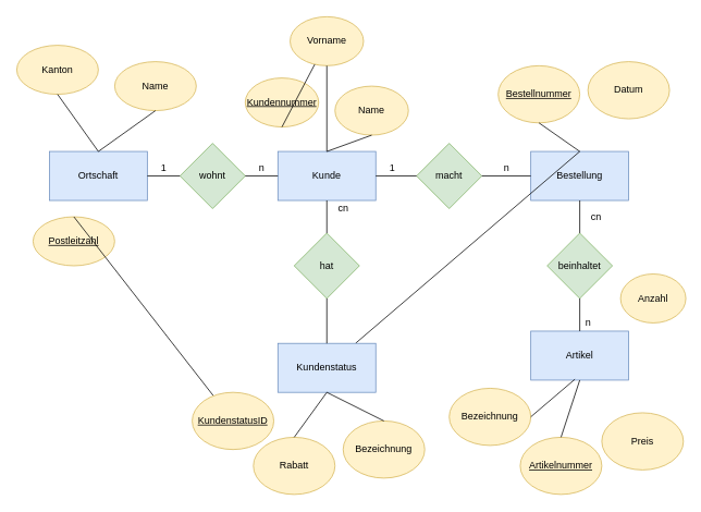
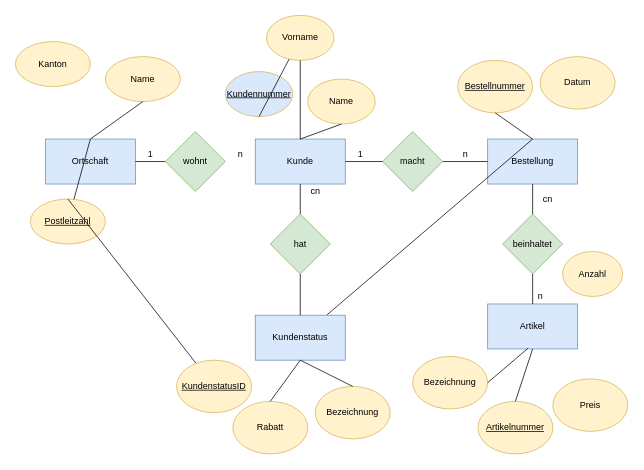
  <mxCell id="0" />
  <mxCell id="1" parent="0" />
  <mxCell id="2" value="Bestellung" style="rounded=0;whiteSpace=wrap;html=1;fillColor=#dae8fc;strokeColor=#6c8ebf;" parent="1" vertex="1"><mxGeometry x="650" y="185" width="120" height="60" as="geometry" /></mxCell>
  <mxCell id="3" value="Kunde" style="rounded=0;whiteSpace=wrap;html=1;fillColor=#dae8fc;strokeColor=#6c8ebf;" parent="1" vertex="1"><mxGeometry x="340" y="185" width="120" height="60" as="geometry" /></mxCell>
  <mxCell id="4" value="Ortschaft" style="rounded=0;whiteSpace=wrap;html=1;fillColor=#dae8fc;strokeColor=#6c8ebf;" parent="1" vertex="1"><mxGeometry x="60" y="185" width="120" height="60" as="geometry" /></mxCell>
  <mxCell id="5" value="Artikel" style="rounded=0;whiteSpace=wrap;html=1;fillColor=#dae8fc;strokeColor=#6c8ebf;" parent="1" vertex="1"><mxGeometry x="650" y="405" width="120" height="60" as="geometry" /></mxCell>
  <mxCell id="6" value="wohnt" style="rhombus;whiteSpace=wrap;html=1;fillColor=#d5e8d4;strokeColor=#82b366;" parent="1" vertex="1"><mxGeometry x="220" y="175" width="80" height="80" as="geometry" /></mxCell>
  <mxCell id="7" value="macht" style="rhombus;whiteSpace=wrap;html=1;fillColor=#d5e8d4;strokeColor=#82b366;" parent="1" vertex="1"><mxGeometry x="510" y="175" width="80" height="80" as="geometry" /></mxCell>
  <mxCell id="8" value="beinhaltet" style="rhombus;whiteSpace=wrap;html=1;fillColor=#d5e8d4;strokeColor=#82b366;" parent="1" vertex="1"><mxGeometry x="670" y="285" width="80" height="80" as="geometry" /></mxCell>
- <mxCell id="9" value="" style="endArrow=none;html=1;rounded=0;exitX=0;exitY=0.5;exitDx=0;exitDy=0;entryX=1;entryY=0.5;entryDx=0;entryDy=0;" parent="1" source="3" target="6" edge="1"><mxGeometry width="50" height="50" relative="1" as="geometry"><mxPoint x="400" y="325" as="sourcePoint" /><mxPoint x="450" y="275" as="targetPoint" /></mxGeometry></mxCell>
  <mxCell id="10" value="" style="endArrow=none;html=1;rounded=0;exitX=0;exitY=0.5;exitDx=0;exitDy=0;entryX=1;entryY=0.5;entryDx=0;entryDy=0;" parent="1" source="6" target="4" edge="1"><mxGeometry width="50" height="50" relative="1" as="geometry"><mxPoint x="400" y="325" as="sourcePoint" /><mxPoint x="330" y="215" as="targetPoint" /></mxGeometry></mxCell>
  <mxCell id="11" value="" style="endArrow=none;html=1;rounded=0;entryX=0;entryY=0.5;entryDx=0;entryDy=0;exitX=1;exitY=0.5;exitDx=0;exitDy=0;" parent="1" source="7" target="2" edge="1"><mxGeometry width="50" height="50" relative="1" as="geometry"><mxPoint x="400" y="325" as="sourcePoint" /><mxPoint x="450" y="275" as="targetPoint" /></mxGeometry></mxCell>
  <mxCell id="12" value="" style="endArrow=none;html=1;rounded=0;entryX=0.5;entryY=1;entryDx=0;entryDy=0;exitX=0.5;exitY=0;exitDx=0;exitDy=0;" parent="1" source="8" target="2" edge="1"><mxGeometry width="50" height="50" relative="1" as="geometry"><mxPoint x="400" y="325" as="sourcePoint" /><mxPoint x="450" y="275" as="targetPoint" /></mxGeometry></mxCell>
  <mxCell id="13" value="" style="endArrow=none;html=1;rounded=0;entryX=0.5;entryY=1;entryDx=0;entryDy=0;exitX=0.5;exitY=0;exitDx=0;exitDy=0;" parent="1" source="5" target="8" edge="1"><mxGeometry width="50" height="50" relative="1" as="geometry"><mxPoint x="400" y="325" as="sourcePoint" /><mxPoint x="450" y="275" as="targetPoint" /></mxGeometry></mxCell>
- <mxCell id="14" value="&lt;u&gt;Kundennummer&lt;/u&gt;" style="ellipse;whiteSpace=wrap;html=1;fillColor=#fff2cc;strokeColor=#d6b656;" parent="1" vertex="1"><mxGeometry x="300" y="95" width="90" height="60" as="geometry" /></mxCell>
+ <mxCell id="14" value="&lt;u&gt;Kundennummer&lt;/u&gt;" style="ellipse;whiteSpace=wrap;html=1;fillColor=#dae8fc;strokeColor=#d6b656;" parent="1" vertex="1"><mxGeometry x="300" y="95" width="90" height="60" as="geometry" /></mxCell>
  <mxCell id="15" value="Name" style="ellipse;whiteSpace=wrap;html=1;fillColor=#fff2cc;strokeColor=#d6b656;" parent="1" vertex="1"><mxGeometry x="410" y="105" width="90" height="60" as="geometry" /></mxCell>
  <mxCell id="16" value="Vorname" style="ellipse;whiteSpace=wrap;html=1;fillColor=#fff2cc;strokeColor=#d6b656;" parent="1" vertex="1"><mxGeometry x="355" y="20" width="90" height="60" as="geometry" /></mxCell>
  <mxCell id="17" value="" style="endArrow=none;html=1;rounded=0;exitX=0.5;exitY=1;exitDx=0;exitDy=0;" parent="1" source="16" edge="1"><mxGeometry width="50" height="50" relative="1" as="geometry"><mxPoint x="400" y="85" as="sourcePoint" /><mxPoint x="400" y="185" as="targetPoint" /></mxGeometry></mxCell>
  <mxCell id="18" value="" style="endArrow=none;html=1;rounded=0;exitX=0.5;exitY=1;exitDx=0;exitDy=0;" parent="1" source="14" target="16" edge="1"><mxGeometry width="50" height="50" relative="1" as="geometry"><mxPoint x="400" y="325" as="sourcePoint" /><mxPoint x="450" y="275" as="targetPoint" /></mxGeometry></mxCell>
  <mxCell id="19" value="" style="endArrow=none;html=1;rounded=0;entryX=0.5;entryY=1;entryDx=0;entryDy=0;exitX=0.5;exitY=0;exitDx=0;exitDy=0;" parent="1" source="3" target="15" edge="1"><mxGeometry width="50" height="50" relative="1" as="geometry"><mxPoint x="400" y="325" as="sourcePoint" /><mxPoint x="450" y="275" as="targetPoint" /></mxGeometry></mxCell>
  <mxCell id="20" value="&lt;u&gt;Postleitzahl&lt;/u&gt;" style="ellipse;whiteSpace=wrap;html=1;fillColor=#fff2cc;strokeColor=#d6b656;" parent="1" vertex="1"><mxGeometry x="40" y="265" width="100" height="60" as="geometry" /></mxCell>
  <mxCell id="21" value="Kanton" style="ellipse;whiteSpace=wrap;html=1;fillColor=#fff2cc;strokeColor=#d6b656;" parent="1" vertex="1"><mxGeometry x="20" y="55" width="100" height="60" as="geometry" /></mxCell>
  <mxCell id="22" value="Name" style="ellipse;whiteSpace=wrap;html=1;fillColor=#fff2cc;strokeColor=#d6b656;" parent="1" vertex="1"><mxGeometry x="140" y="75" width="100" height="60" as="geometry" /></mxCell>
  <mxCell id="23" value="" style="endArrow=none;html=1;rounded=0;entryX=0.5;entryY=1;entryDx=0;entryDy=0;exitX=0.5;exitY=0;exitDx=0;exitDy=0;" parent="1" source="4" target="22" edge="1"><mxGeometry width="50" height="50" relative="1" as="geometry"><mxPoint x="400" y="325" as="sourcePoint" /><mxPoint x="450" y="275" as="targetPoint" /></mxGeometry></mxCell>
- <mxCell id="24" value="" style="endArrow=none;html=1;rounded=0;entryX=0.5;entryY=1;entryDx=0;entryDy=0;exitX=0.5;exitY=0;exitDx=0;exitDy=0;" parent="1" source="4" target="21" edge="1"><mxGeometry width="50" height="50" relative="1" as="geometry"><mxPoint x="400" y="325" as="sourcePoint" /><mxPoint x="450" y="275" as="targetPoint" /></mxGeometry></mxCell>
+ <mxCell id="24" value="" style="endArrow=none;html=1;rounded=0;exitX=0.5;exitY=0;exitDx=0;exitDy=0;" parent="1" source="4" target="20" edge="1"><mxGeometry width="50" height="50" relative="1" as="geometry"><mxPoint x="400" y="325" as="sourcePoint" /><mxPoint x="450" y="275" as="targetPoint" /></mxGeometry></mxCell>
  <mxCell id="25" value="" style="endArrow=none;html=1;rounded=0;exitX=0.5;exitY=0;exitDx=0;exitDy=0;" parent="1" source="20" target="49" edge="1"><mxGeometry width="50" height="50" relative="1" as="geometry"><mxPoint x="400" y="275" as="sourcePoint" /><mxPoint x="450" y="275" as="targetPoint" /></mxGeometry></mxCell>
  <mxCell id="26" value="&lt;u&gt;Bestellnummer&lt;/u&gt;" style="ellipse;whiteSpace=wrap;html=1;fillColor=#fff2cc;strokeColor=#d6b656;" parent="1" vertex="1"><mxGeometry x="610" y="80" width="100" height="70" as="geometry" /></mxCell>
  <mxCell id="27" value="Datum" style="ellipse;whiteSpace=wrap;html=1;fillColor=#fff2cc;strokeColor=#d6b656;" parent="1" vertex="1"><mxGeometry x="720" y="75" width="100" height="70" as="geometry" /></mxCell>
  <mxCell id="28" value="" style="endArrow=none;html=1;rounded=0;entryX=0.5;entryY=1;entryDx=0;entryDy=0;exitX=0.5;exitY=0;exitDx=0;exitDy=0;" parent="1" source="2" target="26" edge="1"><mxGeometry width="50" height="50" relative="1" as="geometry"><mxPoint x="400" y="325" as="sourcePoint" /><mxPoint x="450" y="275" as="targetPoint" /></mxGeometry></mxCell>
  <mxCell id="29" value="" style="endArrow=none;html=1;rounded=0;exitX=0.5;exitY=0;exitDx=0;exitDy=0;" parent="1" source="2" target="42" edge="1"><mxGeometry width="50" height="50" relative="1" as="geometry"><mxPoint x="400" y="325" as="sourcePoint" /><mxPoint x="450" y="275" as="targetPoint" /></mxGeometry></mxCell>
  <mxCell id="30" value="&lt;u&gt;Artikelnummer&lt;/u&gt;" style="ellipse;whiteSpace=wrap;html=1;fillColor=#fff2cc;strokeColor=#d6b656;" parent="1" vertex="1"><mxGeometry x="637" y="535" width="100" height="70" as="geometry" /></mxCell>
  <mxCell id="31" value="Bezeichnung" style="ellipse;whiteSpace=wrap;html=1;fillColor=#fff2cc;strokeColor=#d6b656;" parent="1" vertex="1"><mxGeometry x="550" y="475" width="100" height="70" as="geometry" /></mxCell>
  <mxCell id="32" value="Preis" style="ellipse;whiteSpace=wrap;html=1;fillColor=#fff2cc;strokeColor=#d6b656;" parent="1" vertex="1"><mxGeometry x="737" y="505" width="100" height="70" as="geometry" /></mxCell>
  <mxCell id="33" value="" style="endArrow=none;html=1;rounded=0;entryX=0.5;entryY=0;entryDx=0;entryDy=0;exitX=0.5;exitY=1;exitDx=0;exitDy=0;" parent="1" source="5" target="30" edge="1"><mxGeometry width="50" height="50" relative="1" as="geometry"><mxPoint x="400" y="325" as="sourcePoint" /><mxPoint x="450" y="275" as="targetPoint" /></mxGeometry></mxCell>
  <mxCell id="34" value="" style="endArrow=none;html=1;rounded=0;entryX=1;entryY=0.5;entryDx=0;entryDy=0;exitX=0.45;exitY=0.983;exitDx=0;exitDy=0;exitPerimeter=0;" parent="1" source="5" target="31" edge="1"><mxGeometry width="50" height="50" relative="1" as="geometry"><mxPoint x="400" y="325" as="sourcePoint" /><mxPoint x="450" y="275" as="targetPoint" /></mxGeometry></mxCell>
  <mxCell id="35" value="" style="endArrow=none;html=1;rounded=0;entryX=1;entryY=0.5;entryDx=0;entryDy=0;exitX=0;exitY=0.5;exitDx=0;exitDy=0;" parent="1" source="7" target="3" edge="1"><mxGeometry width="50" height="50" relative="1" as="geometry"><mxPoint x="400" y="325" as="sourcePoint" /><mxPoint x="450" y="275" as="targetPoint" /></mxGeometry></mxCell>
  <mxCell id="36" value="1" style="text;html=1;align=center;verticalAlign=middle;resizable=0;points=[];autosize=1;strokeColor=none;fillColor=none;" parent="1" vertex="1"><mxGeometry x="465" y="190" width="30" height="30" as="geometry" /></mxCell>
  <mxCell id="37" value="n" style="text;html=1;align=center;verticalAlign=middle;resizable=0;points=[];autosize=1;strokeColor=none;fillColor=none;" parent="1" vertex="1"><mxGeometry x="605" y="190" width="30" height="30" as="geometry" /></mxCell>
  <mxCell id="38" value="cn" style="text;html=1;align=center;verticalAlign=middle;resizable=0;points=[];autosize=1;strokeColor=none;fillColor=none;" parent="1" vertex="1"><mxGeometry x="710" y="250" width="40" height="30" as="geometry" /></mxCell>
  <mxCell id="39" value="n" style="text;html=1;align=center;verticalAlign=middle;resizable=0;points=[];autosize=1;strokeColor=none;fillColor=none;" parent="1" vertex="1"><mxGeometry x="705" y="380" width="30" height="30" as="geometry" /></mxCell>
  <mxCell id="40" value="n" style="text;html=1;align=center;verticalAlign=middle;resizable=0;points=[];autosize=1;strokeColor=none;fillColor=none;" parent="1" vertex="1"><mxGeometry x="305" y="190" width="30" height="30" as="geometry" /></mxCell>
  <mxCell id="41" value="1" style="text;html=1;align=center;verticalAlign=middle;resizable=0;points=[];autosize=1;strokeColor=none;fillColor=none;" parent="1" vertex="1"><mxGeometry x="185" y="190" width="30" height="30" as="geometry" /></mxCell>
  <mxCell id="42" value="Kundenstatus" style="rounded=0;whiteSpace=wrap;html=1;fillColor=#dae8fc;strokeColor=#6c8ebf;" parent="1" vertex="1"><mxGeometry x="340" y="420" width="120" height="60" as="geometry" /></mxCell>
  <mxCell id="43" value="hat" style="rhombus;whiteSpace=wrap;html=1;fillColor=#d5e8d4;strokeColor=#82b366;" parent="1" vertex="1"><mxGeometry x="360" y="285" width="80" height="80" as="geometry" /></mxCell>
  <mxCell id="44" value="" style="endArrow=none;html=1;rounded=0;entryX=0.5;entryY=1;entryDx=0;entryDy=0;exitX=0.5;exitY=0;exitDx=0;exitDy=0;" parent="1" source="43" target="3" edge="1"><mxGeometry width="50" height="50" relative="1" as="geometry"><mxPoint x="400" y="275" as="sourcePoint" /><mxPoint x="450" y="275" as="targetPoint" /></mxGeometry></mxCell>
  <mxCell id="45" value="" style="endArrow=none;html=1;rounded=0;exitX=0.5;exitY=1;exitDx=0;exitDy=0;entryX=0.5;entryY=0;entryDx=0;entryDy=0;" parent="1" source="43" target="42" edge="1"><mxGeometry width="50" height="50" relative="1" as="geometry"><mxPoint x="400" y="325" as="sourcePoint" /><mxPoint x="450" y="275" as="targetPoint" /></mxGeometry></mxCell>
  <mxCell id="46" value="cn" style="text;html=1;align=center;verticalAlign=middle;resizable=0;points=[];autosize=1;strokeColor=none;fillColor=none;" parent="1" vertex="1"><mxGeometry x="400" y="240" width="40" height="30" as="geometry" /></mxCell>
  <mxCell id="47" value="Bezeichnung" style="ellipse;whiteSpace=wrap;html=1;fillColor=#fff2cc;strokeColor=#d6b656;" parent="1" vertex="1"><mxGeometry x="420" y="515" width="100" height="70" as="geometry" /></mxCell>
  <mxCell id="48" value="Rabatt" style="ellipse;whiteSpace=wrap;html=1;fillColor=#fff2cc;strokeColor=#d6b656;" parent="1" vertex="1"><mxGeometry x="310" y="535" width="100" height="70" as="geometry" /></mxCell>
  <mxCell id="49" value="&lt;u&gt;KundenstatusID&lt;/u&gt;" style="ellipse;whiteSpace=wrap;html=1;fillColor=#fff2cc;strokeColor=#d6b656;" parent="1" vertex="1"><mxGeometry x="235" y="480" width="100" height="70" as="geometry" /></mxCell>
  <mxCell id="50" value="" style="endArrow=none;html=1;rounded=0;exitX=0.5;exitY=0;exitDx=0;exitDy=0;entryX=0.5;entryY=1;entryDx=0;entryDy=0;" parent="1" source="48" target="42" edge="1"><mxGeometry width="50" height="50" relative="1" as="geometry"><mxPoint x="400" y="325" as="sourcePoint" /><mxPoint x="450" y="275" as="targetPoint" /></mxGeometry></mxCell>
  <mxCell id="51" value="" style="endArrow=none;html=1;rounded=0;exitX=0.5;exitY=0;exitDx=0;exitDy=0;entryX=0.5;entryY=1;entryDx=0;entryDy=0;" parent="1" source="47" target="42" edge="1"><mxGeometry width="50" height="50" relative="1" as="geometry"><mxPoint x="400" y="325" as="sourcePoint" /><mxPoint x="450" y="275" as="targetPoint" /></mxGeometry></mxCell>
- <mxCell id="52" value="Anzahl" style="ellipse;whiteSpace=wrap;html=1;fillColor=#fff2cc;strokeColor=#d6b656;" vertex="1" parent="1"><mxGeometry x="760" y="335" width="80" height="60" as="geometry" /></mxCell>
+ <mxCell id="52" value="Anzahl" style="ellipse;whiteSpace=wrap;html=1;fillColor=#fff2cc;strokeColor=#d6b656;" vertex="1" parent="1"><mxGeometry x="750" y="335" width="80" height="60" as="geometry" /></mxCell>
